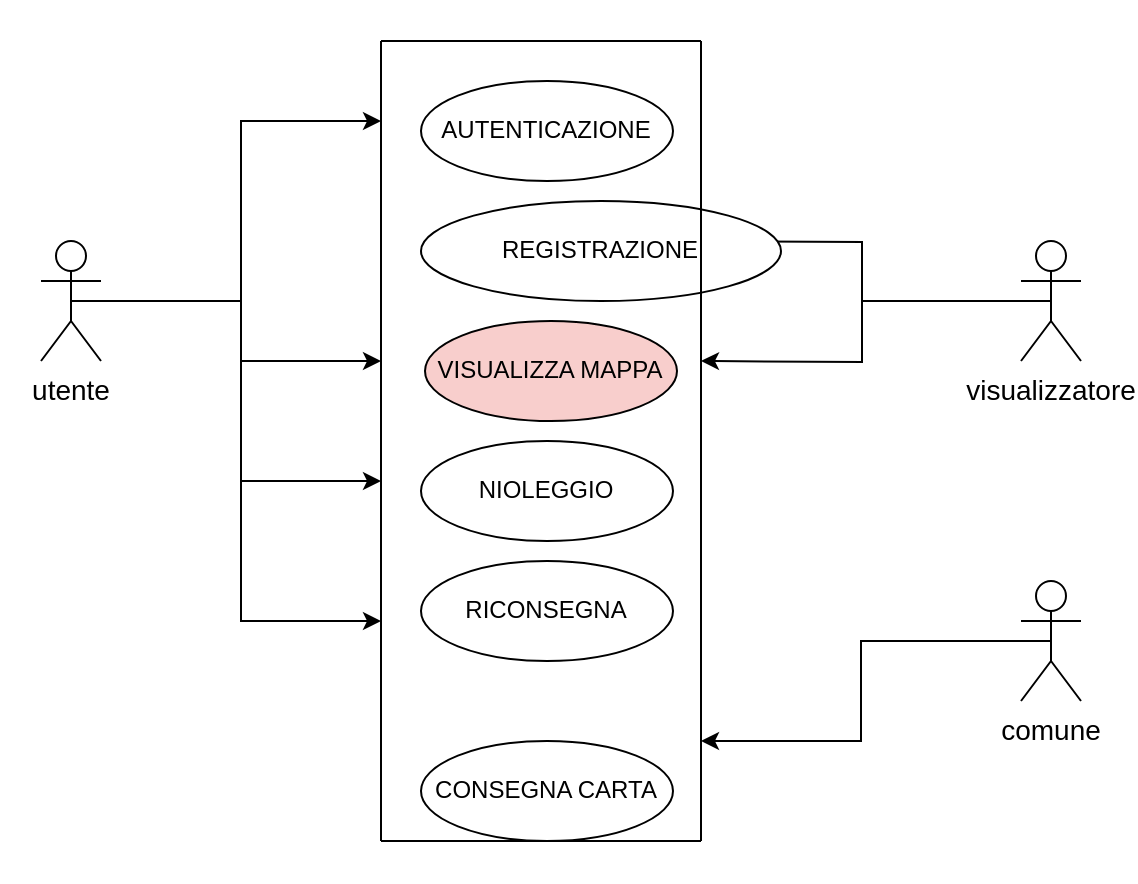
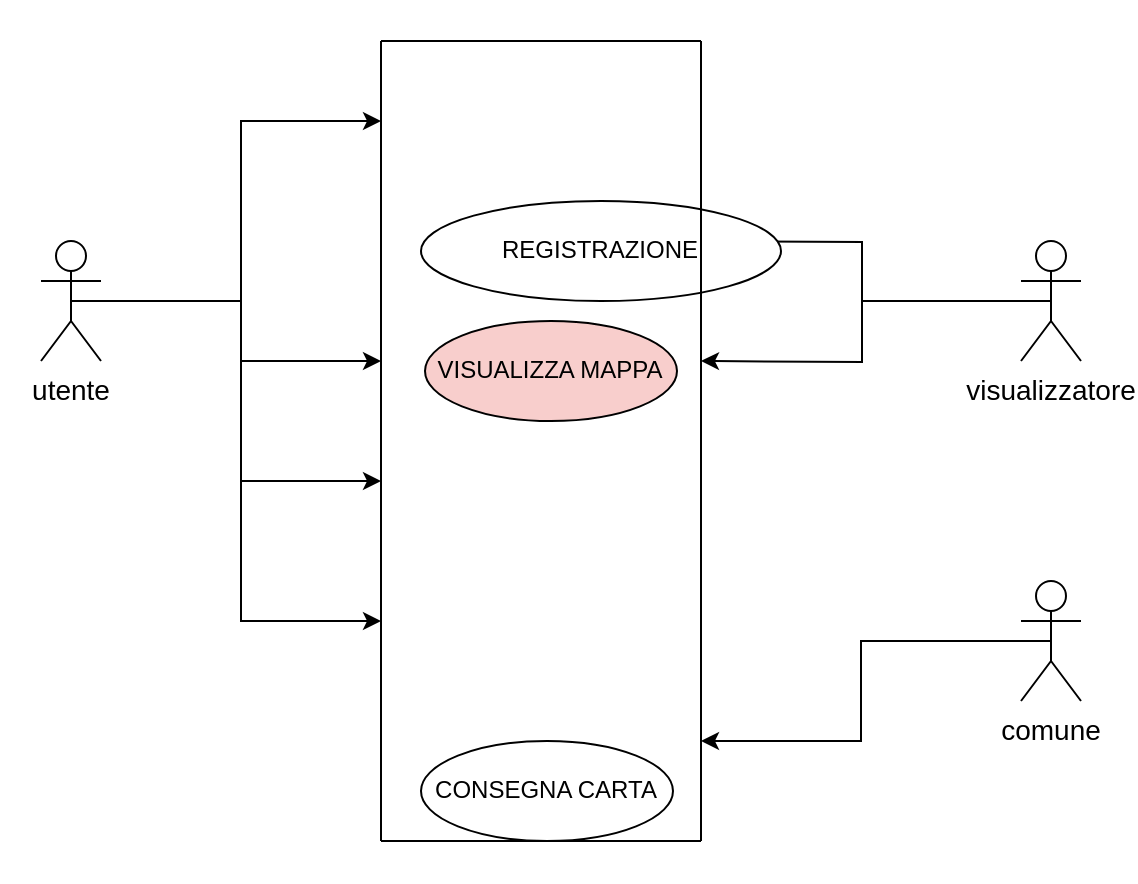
  <mxCell id="0" />
  <mxCell id="1" parent="0" />
  <mxCell id="2" value="utente" style="shape=umlActor;verticalLabelPosition=bottom;verticalAlign=top;html=1;outlineConnect=0;fontSize=14;" vertex="1" parent="1"><mxGeometry x="20" y="120" width="30" height="60" as="geometry" /></mxCell>
  <mxCell id="3" style="edgeStyle=orthogonalEdgeStyle;rounded=0;orthogonalLoop=1;jettySize=auto;html=1;exitX=0.5;exitY=0.5;exitDx=0;exitDy=0;exitPerimeter=0;" edge="1" parent="1" source="5"><mxGeometry relative="1" as="geometry"><mxPoint x="350" y="120" as="targetPoint" /></mxGeometry></mxCell>
  <mxCell id="4" style="edgeStyle=orthogonalEdgeStyle;rounded=0;orthogonalLoop=1;jettySize=auto;html=1;exitX=0.5;exitY=0.5;exitDx=0;exitDy=0;exitPerimeter=0;" edge="1" parent="1" source="5"><mxGeometry relative="1" as="geometry"><mxPoint x="350" y="180" as="targetPoint" /></mxGeometry></mxCell>
  <mxCell id="5" value="&lt;font style=&quot;font-size: 14px;&quot;&gt;visualizzatore&lt;/font&gt;&lt;div&gt;&lt;font style=&quot;font-size: 14px;&quot;&gt;&lt;br&gt;&lt;/font&gt;&lt;/div&gt;" style="shape=umlActor;verticalLabelPosition=bottom;verticalAlign=top;html=1;outlineConnect=0;" vertex="1" parent="1"><mxGeometry x="510" y="120" width="30" height="60" as="geometry" /></mxCell>
- <mxCell id="6" value="AUTENTICAZIONE" style="ellipse;whiteSpace=wrap;html=1;" vertex="1" parent="1"><mxGeometry x="210" y="40" width="126" height="50" as="geometry" /></mxCell>
  <mxCell id="7" value="REGISTRAZIONE" style="ellipse;whiteSpace=wrap;html=1;" vertex="1" parent="1"><mxGeometry x="210" y="100" width="180" height="50" as="geometry" /></mxCell>
  <mxCell id="8" value="CONSEGNA CARTA" style="ellipse;whiteSpace=wrap;html=1;" vertex="1" parent="1"><mxGeometry x="210" y="370" width="126" height="50" as="geometry" /></mxCell>
- <mxCell id="9" value="NIOLEGGIO" style="ellipse;whiteSpace=wrap;html=1;" vertex="1" parent="1"><mxGeometry x="210" y="220" width="126" height="50" as="geometry" /></mxCell>
- <mxCell id="10" value="RICONSEGNA" style="ellipse;whiteSpace=wrap;html=1;" vertex="1" parent="1"><mxGeometry x="210" y="280" width="126" height="50" as="geometry" /></mxCell>
  <mxCell id="11" value="VISUALIZZA MAPPA" style="ellipse;whiteSpace=wrap;html=1;fillColor=#f8cecc;" vertex="1" parent="1"><mxGeometry x="212" y="160" width="126" height="50" as="geometry" /></mxCell>
  <mxCell id="12" value="" style="endArrow=none;html=1;rounded=0;" edge="1" parent="1"><mxGeometry width="50" height="50" relative="1" as="geometry"><mxPoint x="190" y="420" as="sourcePoint" /><mxPoint x="190" y="20" as="targetPoint" /></mxGeometry></mxCell>
  <mxCell id="13" value="" style="endArrow=none;html=1;rounded=0;" edge="1" parent="1"><mxGeometry width="50" height="50" relative="1" as="geometry"><mxPoint x="350" y="420" as="sourcePoint" /><mxPoint x="350" y="20" as="targetPoint" /></mxGeometry></mxCell>
  <mxCell id="14" value="" style="endArrow=none;html=1;rounded=0;" edge="1" parent="1"><mxGeometry width="50" height="50" relative="1" as="geometry"><mxPoint x="350" y="420" as="sourcePoint" /><mxPoint x="190" y="420" as="targetPoint" /></mxGeometry></mxCell>
  <mxCell id="15" value="" style="endArrow=none;html=1;rounded=0;" edge="1" parent="1"><mxGeometry width="50" height="50" relative="1" as="geometry"><mxPoint x="350" y="20" as="sourcePoint" /><mxPoint x="190" y="20" as="targetPoint" /></mxGeometry></mxCell>
  <mxCell id="16" value="" style="endArrow=classic;html=1;rounded=0;" edge="1" parent="1"><mxGeometry width="50" height="50" relative="1" as="geometry"><mxPoint x="35" y="150" as="sourcePoint" /><mxPoint x="190" y="180" as="targetPoint" /><Array as="points"><mxPoint x="120" y="150" /><mxPoint x="120" y="180" /></Array></mxGeometry></mxCell>
  <mxCell id="17" value="" style="endArrow=classic;html=1;rounded=0;" edge="1" parent="1" source="2"><mxGeometry width="50" height="50" relative="1" as="geometry"><mxPoint x="20" y="50" as="sourcePoint" /><mxPoint x="190" y="60" as="targetPoint" /><Array as="points"><mxPoint x="120" y="150" /><mxPoint x="120" y="60" /><mxPoint x="150" y="60" /></Array></mxGeometry></mxCell>
  <mxCell id="18" value="" style="endArrow=classic;html=1;rounded=0;" edge="1" parent="1" source="2"><mxGeometry width="50" height="50" relative="1" as="geometry"><mxPoint x="50" y="330" as="sourcePoint" /><mxPoint x="190" y="240" as="targetPoint" /><Array as="points"><mxPoint x="120" y="150" /><mxPoint x="120" y="240" /><mxPoint x="150" y="240" /></Array></mxGeometry></mxCell>
  <mxCell id="19" value="" style="endArrow=classic;html=1;rounded=0;exitX=0.5;exitY=0.5;exitDx=0;exitDy=0;exitPerimeter=0;" edge="1" parent="1" source="2"><mxGeometry width="50" height="50" relative="1" as="geometry"><mxPoint x="60" y="160" as="sourcePoint" /><mxPoint x="190" y="310" as="targetPoint" /><Array as="points"><mxPoint x="120" y="150" /><mxPoint x="120" y="250" /><mxPoint x="120" y="310" /></Array></mxGeometry></mxCell>
  <mxCell id="20" value="&lt;span style=&quot;font-size: 14px;&quot;&gt;comune&lt;/span&gt;" style="shape=umlActor;verticalLabelPosition=bottom;verticalAlign=top;html=1;outlineConnect=0;" vertex="1" parent="1"><mxGeometry x="510" y="290" width="30" height="60" as="geometry" /></mxCell>
  <mxCell id="21" value="" style="endArrow=classic;html=1;rounded=0;exitX=0.5;exitY=0.5;exitDx=0;exitDy=0;exitPerimeter=0;" edge="1" parent="1" source="20"><mxGeometry width="50" height="50" relative="1" as="geometry"><mxPoint x="450" y="330" as="sourcePoint" /><mxPoint x="350" y="370" as="targetPoint" /><Array as="points"><mxPoint x="430" y="320" /><mxPoint x="430" y="370" /></Array></mxGeometry></mxCell>
